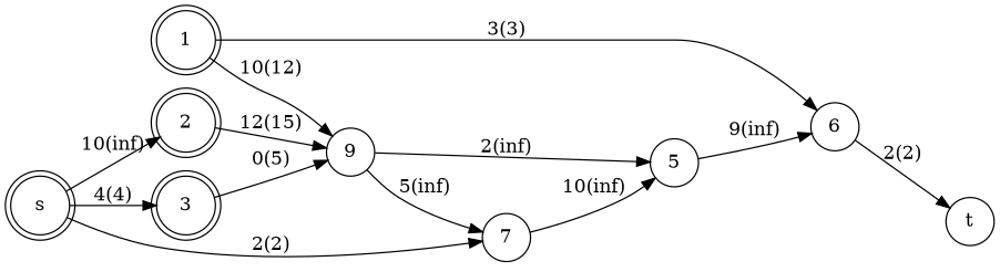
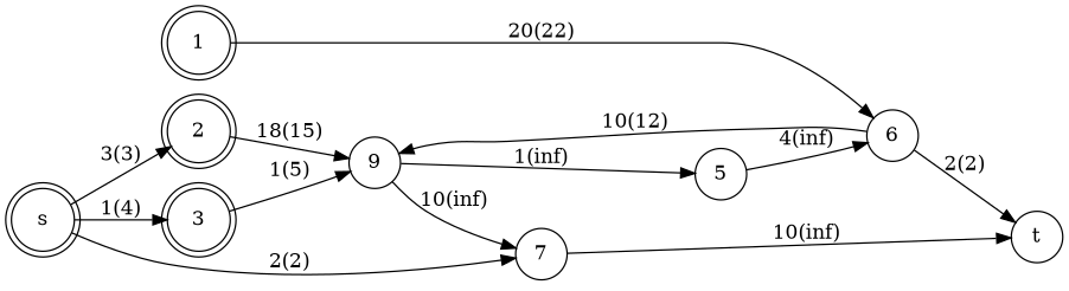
  digraph {
    rankdir=LR
    node [shape=circle]
    s [shape=doublecircle]
    2 [shape=doublecircle]
    3 [shape=doublecircle]
    7
    1 [shape=doublecircle]
    n6 [label=9]
    6
    5
    t
-   s -> 2 [label="10(inf)"]
-   s -> 3 [label="4(4)"]
+   s -> 2 [label="3(3)"]
+   s -> 3 [label="1(4)"]
    s -> 7 [label="2(2)"]
-   2 -> n6 [label="12(15)"]
-   3 -> n6 [label="0(5)"]
-   7 -> 5 [label="10(inf)"]
-   1 -> n6 [label="10(12)"]
-   1 -> 6 [label="3(3)"]
-   n6 -> 7 [label="5(inf)"]
-   n6 -> 5 [label="2(inf)"]
+   2 -> n6 [label="18(15)"]
+   3 -> n6 [label="1(5)"]
+   7 -> t [label="10(inf)"]
+   6 -> n6 [label="10(12)"]
+   1 -> 6 [label="20(22)"]
+   n6 -> 7 [label="10(inf)"]
+   n6 -> 5 [label="1(inf)"]
    6 -> t [label="2(2)"]
-   5 -> 6 [label="9(inf)"]
+   5 -> 6 [label="4(inf)"]
  }
